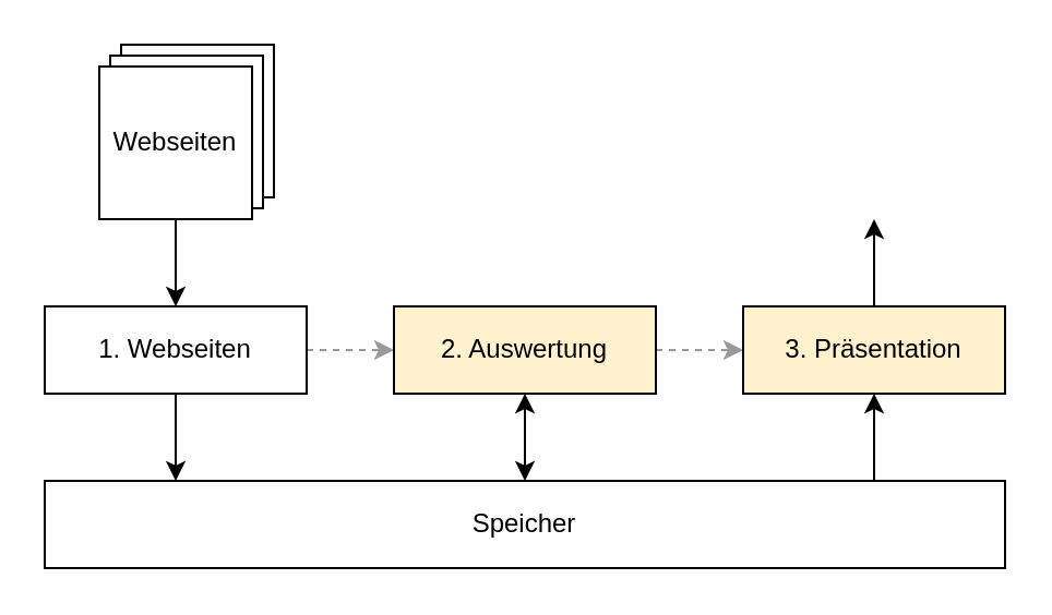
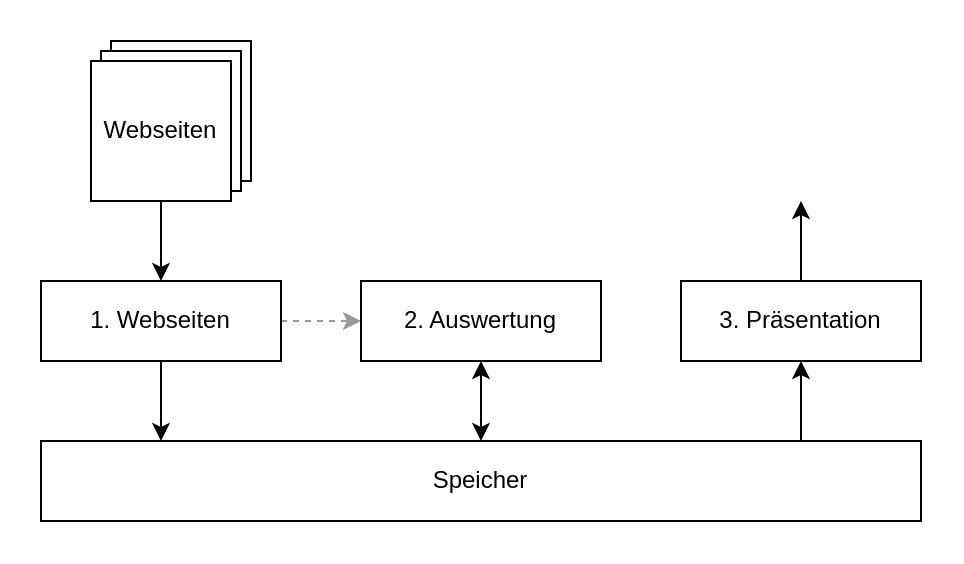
  <mxCell id="0" />
  <mxCell id="1" parent="0" />
  <mxCell id="2" value="" style="rounded=1;whiteSpace=wrap;html=1;arcSize=0;" vertex="1" parent="1"><mxGeometry x="55" y="20" width="70" height="70" as="geometry" /></mxCell>
  <mxCell id="3" value="" style="rounded=1;whiteSpace=wrap;html=1;arcSize=0;" vertex="1" parent="1"><mxGeometry x="50" y="25" width="70" height="70" as="geometry" /></mxCell>
  <mxCell id="4" style="rounded=0;orthogonalLoop=1;jettySize=auto;html=1;" edge="1" parent="1" target="8"><mxGeometry relative="1" as="geometry"><mxPoint x="80" y="100" as="sourcePoint" /></mxGeometry></mxCell>
  <mxCell id="5" value="Webseiten" style="rounded=1;whiteSpace=wrap;html=1;arcSize=0;" vertex="1" parent="1"><mxGeometry x="45" y="30" width="70" height="70" as="geometry" /></mxCell>
  <mxCell id="6" style="rounded=0;orthogonalLoop=1;jettySize=auto;html=1;" edge="1" parent="1" source="8"><mxGeometry relative="1" as="geometry"><mxPoint x="80" y="220" as="targetPoint" /></mxGeometry></mxCell>
  <mxCell id="7" style="edgeStyle=orthogonalEdgeStyle;rounded=0;orthogonalLoop=1;jettySize=auto;html=1;dashed=1;strokeColor=#999999;" edge="1" parent="1" source="8" target="11"><mxGeometry relative="1" as="geometry" /></mxCell>
  <mxCell id="8" value="1. Webseiten" style="rounded=0;whiteSpace=wrap;html=1;" vertex="1" parent="1"><mxGeometry x="20" y="140" width="120" height="40" as="geometry" /></mxCell>
  <mxCell id="9" style="rounded=0;orthogonalLoop=1;jettySize=auto;html=1;startArrow=classic;startFill=1;" edge="1" parent="1" source="11"><mxGeometry relative="1" as="geometry"><mxPoint x="240" y="220" as="targetPoint" /></mxGeometry></mxCell>
- <mxCell id="10" style="edgeStyle=orthogonalEdgeStyle;rounded=0;orthogonalLoop=1;jettySize=auto;html=1;strokeColor=#999999;dashed=1;" edge="1" parent="1" source="11" target="14"><mxGeometry relative="1" as="geometry" /></mxCell>
- <mxCell id="11" value="2. Auswertung" style="rounded=0;whiteSpace=wrap;html=1;fillColor=#fff2cc;" vertex="1" parent="1"><mxGeometry x="180" y="140" width="120" height="40" as="geometry" /></mxCell>
+ <mxCell id="11" value="2. Auswertung" style="rounded=0;whiteSpace=wrap;html=1;" vertex="1" parent="1"><mxGeometry x="180" y="140" width="120" height="40" as="geometry" /></mxCell>
  <mxCell id="12" style="rounded=0;orthogonalLoop=1;jettySize=auto;html=1;exitX=0.5;exitY=0;exitDx=0;exitDy=0;" edge="1" parent="1" source="14"><mxGeometry relative="1" as="geometry"><mxPoint x="400" y="100" as="targetPoint" /></mxGeometry></mxCell>
  <mxCell id="13" style="rounded=0;orthogonalLoop=1;jettySize=auto;html=1;" edge="1" parent="1" target="14"><mxGeometry relative="1" as="geometry"><mxPoint x="400" y="220" as="sourcePoint" /></mxGeometry></mxCell>
- <mxCell id="14" value="3. Präsentation" style="rounded=0;whiteSpace=wrap;html=1;fillColor=#fff2cc;" vertex="1" parent="1"><mxGeometry x="340" y="140" width="120" height="40" as="geometry" /></mxCell>
+ <mxCell id="14" value="3. Präsentation" style="rounded=0;whiteSpace=wrap;html=1;" vertex="1" parent="1"><mxGeometry x="340" y="140" width="120" height="40" as="geometry" /></mxCell>
  <mxCell id="15" value="Speicher" style="rounded=0;whiteSpace=wrap;html=1;" vertex="1" parent="1"><mxGeometry x="20" y="220" width="440" height="40" as="geometry" /></mxCell>
